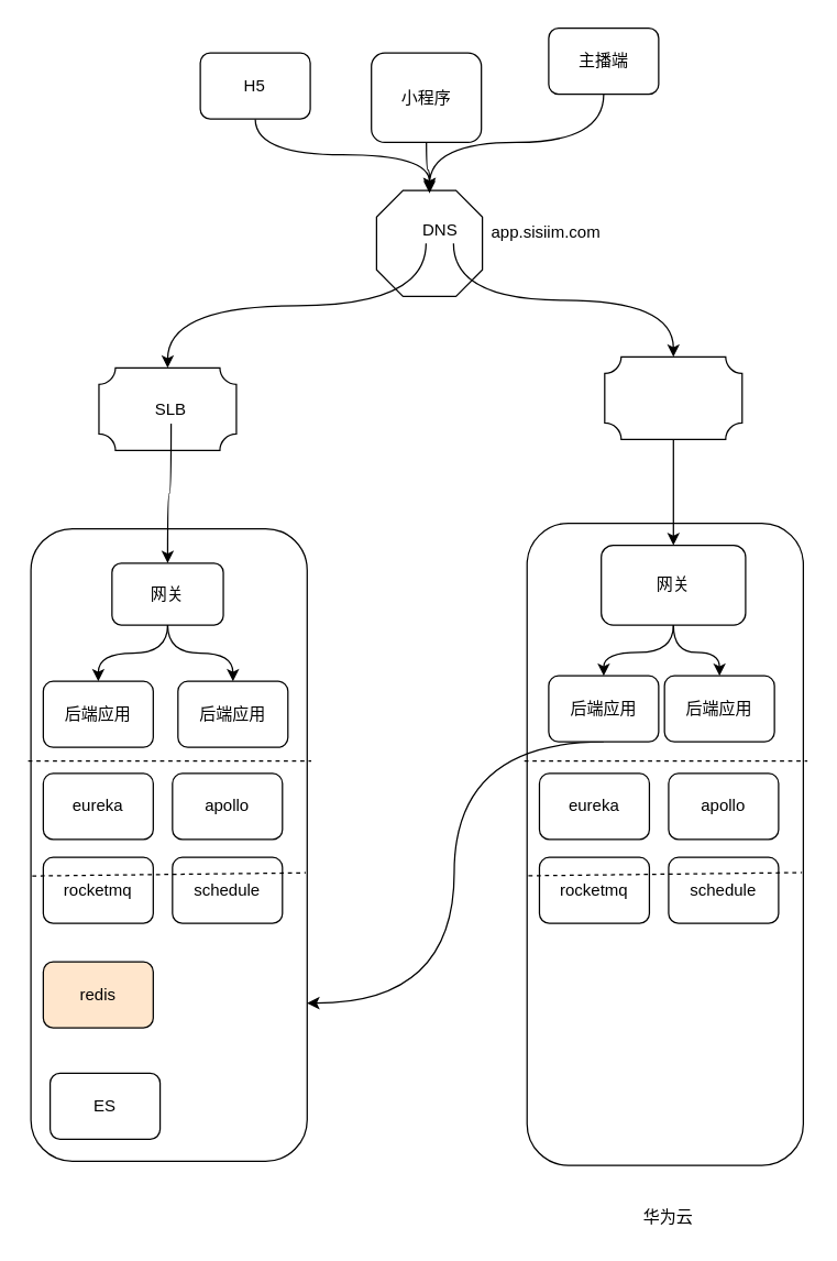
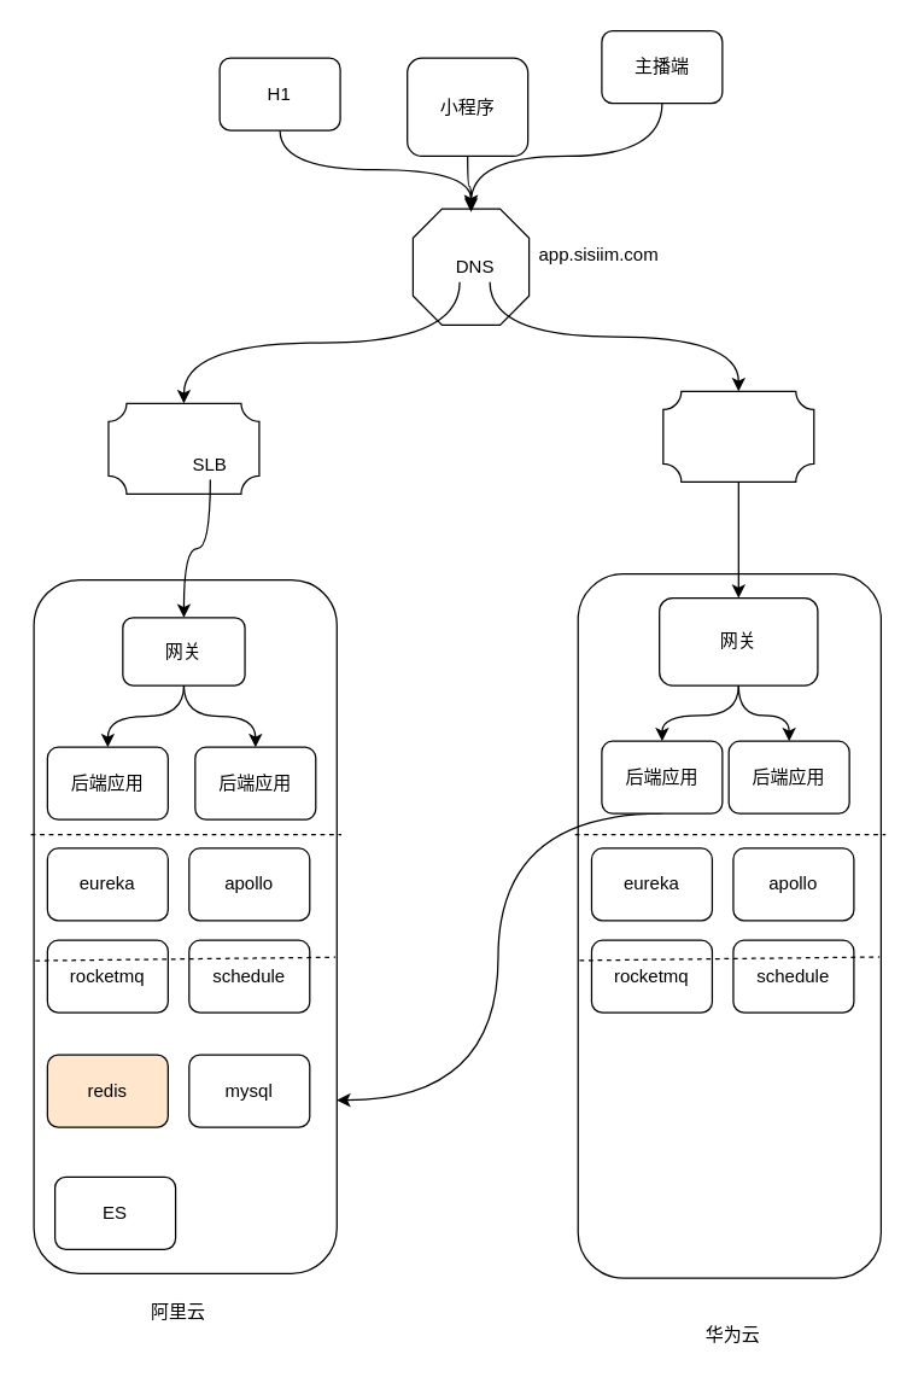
  <mxCell id="0" />
  <mxCell id="1" parent="0" />
  <mxCell id="2" value="" style="rounded=1;whiteSpace=wrap;html=1;" parent="1" vertex="1"><mxGeometry x="383" y="380" width="201" height="467" as="geometry" /></mxCell>
  <mxCell id="3" value="" style="rounded=1;whiteSpace=wrap;html=1;" parent="1" vertex="1"><mxGeometry x="22" y="384" width="201" height="460" as="geometry" /></mxCell>
  <mxCell id="4" value="" style="verticalLabelPosition=bottom;verticalAlign=top;html=1;shape=mxgraph.basic.polygon;polyCoords=[[0.25,0],[0.75,0],[1,0.25],[1,0.75],[0.75,1],[0.25,1],[0,0.75],[0,0.25]];polyline=0;" parent="1" vertex="1"><mxGeometry x="273.5" y="138" width="77" height="77" as="geometry" /></mxCell>
  <mxCell id="5" style="edgeStyle=orthogonalEdgeStyle;curved=1;orthogonalLoop=1;jettySize=auto;html=1;exitX=0.25;exitY=1;exitDx=0;exitDy=0;" parent="1" source="7" target="8" edge="1"><mxGeometry relative="1" as="geometry" /></mxCell>
  <mxCell id="6" style="edgeStyle=orthogonalEdgeStyle;orthogonalLoop=1;jettySize=auto;html=1;exitX=0.75;exitY=1;exitDx=0;exitDy=0;curved=1;" edge="1" parent="1" source="7" target="44"><mxGeometry relative="1" as="geometry" /></mxCell>
- <mxCell id="7" value="DNS" style="text;html=1;strokeColor=none;fillColor=none;align=center;verticalAlign=middle;whiteSpace=wrap;rounded=0;" parent="1" vertex="1"><mxGeometry x="299.5" y="156.5" width="40" height="20" as="geometry" /></mxCell>
+ <mxCell id="7" value="DNS" style="text;html=1;strokeColor=none;fillColor=none;align=center;verticalAlign=middle;whiteSpace=wrap;rounded=0;" parent="1" vertex="1"><mxGeometry x="294.5" y="166.5" width="40" height="20" as="geometry" /></mxCell>
  <mxCell id="8" value="" style="verticalLabelPosition=bottom;verticalAlign=top;html=1;shape=mxgraph.basic.plaque;dx=6;" parent="1" vertex="1"><mxGeometry x="71.5" y="267" width="100" height="60" as="geometry" /></mxCell>
  <mxCell id="9" style="edgeStyle=orthogonalEdgeStyle;curved=1;orthogonalLoop=1;jettySize=auto;html=1;exitX=0.5;exitY=1;exitDx=0;exitDy=0;entryX=0.5;entryY=0;entryDx=0;entryDy=0;" edge="1" parent="1" source="11" target="45"><mxGeometry relative="1" as="geometry" /></mxCell>
  <mxCell id="10" style="edgeStyle=orthogonalEdgeStyle;curved=1;orthogonalLoop=1;jettySize=auto;html=1;exitX=0.5;exitY=1;exitDx=0;exitDy=0;" edge="1" parent="1" source="11" target="31"><mxGeometry relative="1" as="geometry" /></mxCell>
  <mxCell id="11" value="网关" style="rounded=1;whiteSpace=wrap;html=1;" parent="1" vertex="1"><mxGeometry x="81" y="409" width="81" height="45" as="geometry" /></mxCell>
  <mxCell id="12" style="edgeStyle=orthogonalEdgeStyle;curved=1;orthogonalLoop=1;jettySize=auto;html=1;exitX=0.5;exitY=1;exitDx=0;exitDy=0;entryX=0.5;entryY=0;entryDx=0;entryDy=0;" edge="1" parent="1" source="14" target="47"><mxGeometry relative="1" as="geometry" /></mxCell>
  <mxCell id="13" style="edgeStyle=orthogonalEdgeStyle;curved=1;orthogonalLoop=1;jettySize=auto;html=1;exitX=0.5;exitY=1;exitDx=0;exitDy=0;" edge="1" parent="1" source="14" target="24"><mxGeometry relative="1" as="geometry" /></mxCell>
  <mxCell id="14" value="网关" style="rounded=1;whiteSpace=wrap;html=1;" parent="1" vertex="1"><mxGeometry x="437" y="396" width="105" height="58" as="geometry" /></mxCell>
  <mxCell id="15" value="eureka" style="rounded=1;whiteSpace=wrap;html=1;" parent="1" vertex="1"><mxGeometry x="31" y="562" width="80" height="48" as="geometry" /></mxCell>
  <mxCell id="16" value="apollo" style="rounded=1;whiteSpace=wrap;html=1;" parent="1" vertex="1"><mxGeometry x="125" y="562" width="80" height="48" as="geometry" /></mxCell>
  <mxCell id="17" value="rocketmq" style="rounded=1;whiteSpace=wrap;html=1;" parent="1" vertex="1"><mxGeometry x="31" y="623" width="80" height="48" as="geometry" /></mxCell>
  <mxCell id="18" value="schedule" style="rounded=1;whiteSpace=wrap;html=1;" parent="1" vertex="1"><mxGeometry x="125" y="623" width="80" height="48" as="geometry" /></mxCell>
  <mxCell id="19" value="" style="endArrow=none;dashed=1;html=1;entryX=0.995;entryY=0.544;entryDx=0;entryDy=0;entryPerimeter=0;exitX=0.005;exitY=0.549;exitDx=0;exitDy=0;exitPerimeter=0;" parent="1" source="3" target="3" edge="1"><mxGeometry width="50" height="50" relative="1" as="geometry"><mxPoint x="21" y="686" as="sourcePoint" /><mxPoint x="71" y="683" as="targetPoint" /></mxGeometry></mxCell>
  <mxCell id="20" value="" style="endArrow=none;dashed=1;html=1;" parent="1" edge="1"><mxGeometry width="50" height="50" relative="1" as="geometry"><mxPoint x="20" y="553" as="sourcePoint" /><mxPoint x="226" y="553" as="targetPoint" /></mxGeometry></mxCell>
  <mxCell id="21" value="redis" style="rounded=1;whiteSpace=wrap;html=1;fillColor=#ffe6cc;" parent="1" vertex="1"><mxGeometry x="31" y="699" width="80" height="48" as="geometry" /></mxCell>
+ <mxCell id="22" value="mysql" style="rounded=1;whiteSpace=wrap;html=1;" parent="1" vertex="1"><mxGeometry x="125" y="699" width="80" height="48" as="geometry" /></mxCell>
  <mxCell id="23" value="ES" style="rounded=1;whiteSpace=wrap;html=1;" parent="1" vertex="1"><mxGeometry x="36" y="780" width="80" height="48" as="geometry" /></mxCell>
  <mxCell id="24" value="后端应用" style="rounded=1;whiteSpace=wrap;html=1;" parent="1" vertex="1"><mxGeometry x="483" y="491" width="80" height="48" as="geometry" /></mxCell>
  <mxCell id="25" value="eureka" style="rounded=1;whiteSpace=wrap;html=1;" parent="1" vertex="1"><mxGeometry x="392" y="562" width="80" height="48" as="geometry" /></mxCell>
  <mxCell id="26" value="apollo" style="rounded=1;whiteSpace=wrap;html=1;" parent="1" vertex="1"><mxGeometry x="486" y="562" width="80" height="48" as="geometry" /></mxCell>
  <mxCell id="27" value="rocketmq" style="rounded=1;whiteSpace=wrap;html=1;" parent="1" vertex="1"><mxGeometry x="392" y="623" width="80" height="48" as="geometry" /></mxCell>
  <mxCell id="28" value="schedule" style="rounded=1;whiteSpace=wrap;html=1;" parent="1" vertex="1"><mxGeometry x="486" y="623" width="80" height="48" as="geometry" /></mxCell>
  <mxCell id="29" value="" style="endArrow=none;dashed=1;html=1;entryX=0.995;entryY=0.544;entryDx=0;entryDy=0;entryPerimeter=0;exitX=0.005;exitY=0.549;exitDx=0;exitDy=0;exitPerimeter=0;" parent="1" source="2" target="2" edge="1"><mxGeometry width="50" height="50" relative="1" as="geometry"><mxPoint x="382" y="686" as="sourcePoint" /><mxPoint x="432" y="683" as="targetPoint" /></mxGeometry></mxCell>
  <mxCell id="30" value="" style="endArrow=none;dashed=1;html=1;" parent="1" edge="1"><mxGeometry width="50" height="50" relative="1" as="geometry"><mxPoint x="381" y="553" as="sourcePoint" /><mxPoint x="587" y="553" as="targetPoint" /></mxGeometry></mxCell>
  <mxCell id="31" value="后端应用" style="rounded=1;whiteSpace=wrap;html=1;" parent="1" vertex="1"><mxGeometry x="129" y="495" width="80" height="48" as="geometry" /></mxCell>
  <mxCell id="32" style="edgeStyle=orthogonalEdgeStyle;curved=1;orthogonalLoop=1;jettySize=auto;html=1;exitX=0.5;exitY=1;exitDx=0;exitDy=0;" parent="1" source="33" target="4" edge="1"><mxGeometry relative="1" as="geometry" /></mxCell>
- <mxCell id="33" value="H5" style="rounded=1;whiteSpace=wrap;html=1;" parent="1" vertex="1"><mxGeometry x="145.25" y="38" width="80" height="48" as="geometry" /></mxCell>
+ <mxCell id="33" value="H1" style="rounded=1;whiteSpace=wrap;html=1;" parent="1" vertex="1"><mxGeometry x="145.25" y="38" width="80" height="48" as="geometry" /></mxCell>
  <mxCell id="34" style="edgeStyle=orthogonalEdgeStyle;curved=1;orthogonalLoop=1;jettySize=auto;html=1;exitX=0.5;exitY=1;exitDx=0;exitDy=0;" parent="1" source="35" target="4" edge="1"><mxGeometry relative="1" as="geometry" /></mxCell>
  <mxCell id="35" value="小程序" style="rounded=1;whiteSpace=wrap;html=1;" parent="1" vertex="1"><mxGeometry x="269.75" y="38" width="80" height="65" as="geometry" /></mxCell>
  <mxCell id="36" style="edgeStyle=orthogonalEdgeStyle;curved=1;orthogonalLoop=1;jettySize=auto;html=1;exitX=0.5;exitY=1;exitDx=0;exitDy=0;entryX=0.5;entryY=0.026;entryDx=0;entryDy=0;entryPerimeter=0;" parent="1" source="37" target="4" edge="1"><mxGeometry relative="1" as="geometry" /></mxCell>
  <mxCell id="37" value="主播端" style="rounded=1;whiteSpace=wrap;html=1;" parent="1" vertex="1"><mxGeometry x="398.75" y="20" width="80" height="48" as="geometry" /></mxCell>
  <mxCell id="38" value="app.sisiim.com" style="text;html=1;strokeColor=none;fillColor=none;align=center;verticalAlign=middle;whiteSpace=wrap;rounded=0;shadow=1;" parent="1" vertex="1"><mxGeometry x="377" y="159" width="40" height="20" as="geometry" /></mxCell>
  <mxCell id="39" style="edgeStyle=orthogonalEdgeStyle;curved=1;orthogonalLoop=1;jettySize=auto;html=1;exitX=0.5;exitY=1;exitDx=0;exitDy=0;entryX=0.5;entryY=0;entryDx=0;entryDy=0;" edge="1" parent="1" source="40" target="11"><mxGeometry relative="1" as="geometry" /></mxCell>
- <mxCell id="40" value="SLB" style="text;html=1;strokeColor=none;fillColor=none;align=center;verticalAlign=middle;whiteSpace=wrap;rounded=0;shadow=1;" parent="1" vertex="1"><mxGeometry x="104" y="287.5" width="40" height="20" as="geometry" /></mxCell>
+ <mxCell id="40" value="SLB" style="text;html=1;strokeColor=none;fillColor=none;align=center;verticalAlign=middle;whiteSpace=wrap;rounded=0;shadow=1;" parent="1" vertex="1"><mxGeometry x="119" y="297.5" width="40" height="20" as="geometry" /></mxCell>
+ <mxCell id="41" value="阿里云" style="text;html=1;strokeColor=none;fillColor=none;align=center;verticalAlign=middle;whiteSpace=wrap;rounded=0;shadow=1;" parent="1" vertex="1"><mxGeometry x="98" y="860" width="40" height="20" as="geometry" /></mxCell>
  <mxCell id="42" value="华为云" style="text;html=1;strokeColor=none;fillColor=none;align=center;verticalAlign=middle;whiteSpace=wrap;rounded=0;shadow=1;" parent="1" vertex="1"><mxGeometry x="466" y="875" width="40" height="20" as="geometry" /></mxCell>
  <mxCell id="43" style="edgeStyle=orthogonalEdgeStyle;curved=1;orthogonalLoop=1;jettySize=auto;html=1;exitX=0.5;exitY=1;exitDx=0;exitDy=0;exitPerimeter=0;" edge="1" parent="1" source="44" target="14"><mxGeometry relative="1" as="geometry" /></mxCell>
  <mxCell id="44" value="" style="verticalLabelPosition=bottom;verticalAlign=top;html=1;shape=mxgraph.basic.plaque;dx=6;" vertex="1" parent="1"><mxGeometry x="439.5" y="259" width="100" height="60" as="geometry" /></mxCell>
  <mxCell id="45" value="后端应用" style="rounded=1;whiteSpace=wrap;html=1;" vertex="1" parent="1"><mxGeometry x="31" y="495" width="80" height="48" as="geometry" /></mxCell>
  <mxCell id="46" style="edgeStyle=orthogonalEdgeStyle;curved=1;orthogonalLoop=1;jettySize=auto;html=1;exitX=0.5;exitY=1;exitDx=0;exitDy=0;entryX=1;entryY=0.75;entryDx=0;entryDy=0;" edge="1" parent="1" source="47" target="3"><mxGeometry relative="1" as="geometry"><Array as="points"><mxPoint x="330" y="539" /><mxPoint x="330" y="729" /></Array></mxGeometry></mxCell>
  <mxCell id="47" value="后端应用" style="rounded=1;whiteSpace=wrap;html=1;" vertex="1" parent="1"><mxGeometry x="398.75" y="491" width="80" height="48" as="geometry" /></mxCell>
